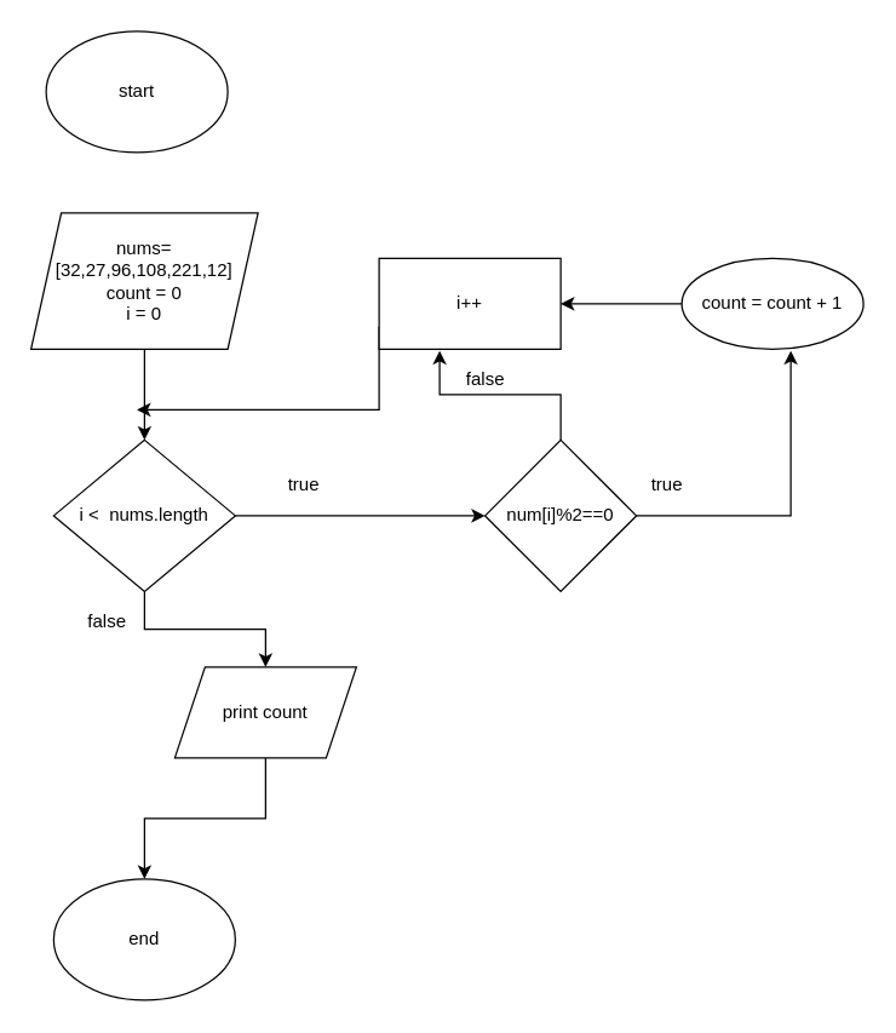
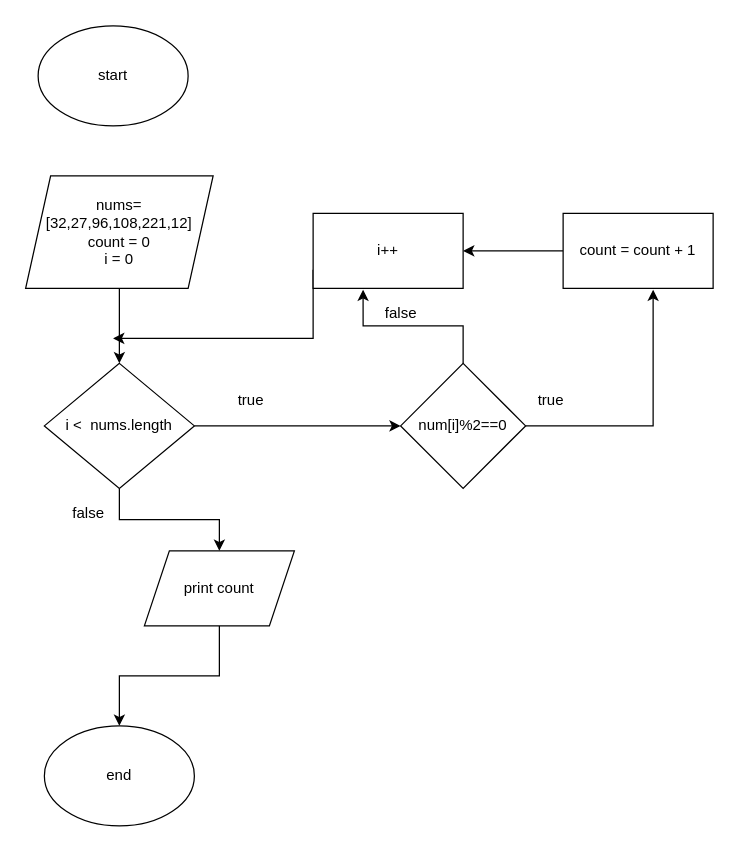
  <mxCell id="0" />
  <mxCell id="1" parent="0" />
  <mxCell id="2" value="start" style="ellipse;whiteSpace=wrap;html=1;" vertex="1" parent="1"><mxGeometry x="30" y="20" width="120" height="80" as="geometry" /></mxCell>
  <mxCell id="3" style="edgeStyle=orthogonalEdgeStyle;rounded=0;orthogonalLoop=1;jettySize=auto;html=1;exitX=0.5;exitY=1;exitDx=0;exitDy=0;entryX=0.5;entryY=0;entryDx=0;entryDy=0;" edge="1" parent="1" source="4" target="7"><mxGeometry relative="1" as="geometry" /></mxCell>
  <mxCell id="4" value="nums=[32,27,96,108,221,12]&lt;br&gt;count = 0&lt;br&gt;i = 0" style="shape=parallelogram;perimeter=parallelogramPerimeter;whiteSpace=wrap;html=1;fixedSize=1;" vertex="1" parent="1"><mxGeometry x="20" y="140" width="150" height="90" as="geometry" /></mxCell>
  <mxCell id="5" style="edgeStyle=orthogonalEdgeStyle;rounded=0;orthogonalLoop=1;jettySize=auto;html=1;entryX=0.5;entryY=0;entryDx=0;entryDy=0;" edge="1" parent="1" source="7" target="9"><mxGeometry relative="1" as="geometry" /></mxCell>
  <mxCell id="6" style="edgeStyle=orthogonalEdgeStyle;rounded=0;orthogonalLoop=1;jettySize=auto;html=1;exitX=1;exitY=0.5;exitDx=0;exitDy=0;" edge="1" parent="1" source="7"><mxGeometry relative="1" as="geometry"><mxPoint x="320" y="340" as="targetPoint" /></mxGeometry></mxCell>
  <mxCell id="7" value="i &amp;lt;&amp;nbsp; nums.length" style="rhombus;whiteSpace=wrap;html=1;" vertex="1" parent="1"><mxGeometry x="35" y="290" width="120" height="100" as="geometry" /></mxCell>
  <mxCell id="8" style="edgeStyle=orthogonalEdgeStyle;rounded=0;orthogonalLoop=1;jettySize=auto;html=1;exitX=0.5;exitY=1;exitDx=0;exitDy=0;entryX=0.5;entryY=0;entryDx=0;entryDy=0;" edge="1" parent="1" source="9" target="21"><mxGeometry relative="1" as="geometry" /></mxCell>
  <mxCell id="9" value="print count" style="shape=parallelogram;perimeter=parallelogramPerimeter;whiteSpace=wrap;html=1;fixedSize=1;" vertex="1" parent="1"><mxGeometry x="115" y="440" width="120" height="60" as="geometry" /></mxCell>
  <mxCell id="10" value="false" style="text;html=1;align=center;verticalAlign=middle;resizable=0;points=[];autosize=1;strokeColor=none;" vertex="1" parent="1"><mxGeometry x="50" y="400" width="40" height="20" as="geometry" /></mxCell>
  <mxCell id="11" style="edgeStyle=orthogonalEdgeStyle;rounded=0;orthogonalLoop=1;jettySize=auto;html=1;entryX=0.6;entryY=1.017;entryDx=0;entryDy=0;entryPerimeter=0;" edge="1" parent="1" source="13" target="15"><mxGeometry relative="1" as="geometry" /></mxCell>
  <mxCell id="12" style="edgeStyle=orthogonalEdgeStyle;rounded=0;orthogonalLoop=1;jettySize=auto;html=1;exitX=0.5;exitY=0;exitDx=0;exitDy=0;entryX=0.333;entryY=1.017;entryDx=0;entryDy=0;entryPerimeter=0;" edge="1" parent="1" source="13" target="18"><mxGeometry relative="1" as="geometry" /></mxCell>
  <mxCell id="13" value="num[i]%2==0&lt;br&gt;" style="rhombus;whiteSpace=wrap;html=1;" vertex="1" parent="1"><mxGeometry x="320" y="290" width="100" height="100" as="geometry" /></mxCell>
  <mxCell id="14" style="edgeStyle=orthogonalEdgeStyle;rounded=0;orthogonalLoop=1;jettySize=auto;html=1;entryX=1;entryY=0.5;entryDx=0;entryDy=0;" edge="1" parent="1" source="15" target="18"><mxGeometry relative="1" as="geometry" /></mxCell>
- <mxCell id="15" value="count = count + 1&lt;br&gt;" style="ellipse;whiteSpace=wrap;html=1;" vertex="1" parent="1"><mxGeometry x="450" y="170" width="120" height="60" as="geometry" /></mxCell>
+ <mxCell id="15" value="count = count + 1&lt;br&gt;" style="rounded=0;whiteSpace=wrap;html=1;" vertex="1" parent="1"><mxGeometry x="450" y="170" width="120" height="60" as="geometry" /></mxCell>
  <mxCell id="16" value="true" style="text;html=1;align=center;verticalAlign=middle;resizable=0;points=[];autosize=1;strokeColor=none;" vertex="1" parent="1"><mxGeometry x="180" y="310" width="40" height="20" as="geometry" /></mxCell>
  <mxCell id="17" style="edgeStyle=orthogonalEdgeStyle;rounded=0;orthogonalLoop=1;jettySize=auto;html=1;exitX=0;exitY=0.75;exitDx=0;exitDy=0;" edge="1" parent="1" source="18"><mxGeometry relative="1" as="geometry"><mxPoint x="90" y="270" as="targetPoint" /><Array as="points"><mxPoint x="250" y="270" /></Array></mxGeometry></mxCell>
  <mxCell id="18" value="i++" style="rounded=0;whiteSpace=wrap;html=1;" vertex="1" parent="1"><mxGeometry x="250" y="170" width="120" height="60" as="geometry" /></mxCell>
  <mxCell id="19" value="true" style="text;html=1;align=center;verticalAlign=middle;resizable=0;points=[];autosize=1;strokeColor=none;" vertex="1" parent="1"><mxGeometry x="420" y="310" width="40" height="20" as="geometry" /></mxCell>
  <mxCell id="20" value="false" style="text;html=1;align=center;verticalAlign=middle;resizable=0;points=[];autosize=1;strokeColor=none;" vertex="1" parent="1"><mxGeometry x="300" y="240" width="40" height="20" as="geometry" /></mxCell>
  <mxCell id="21" value="end" style="ellipse;whiteSpace=wrap;html=1;" vertex="1" parent="1"><mxGeometry x="35" y="580" width="120" height="80" as="geometry" /></mxCell>
